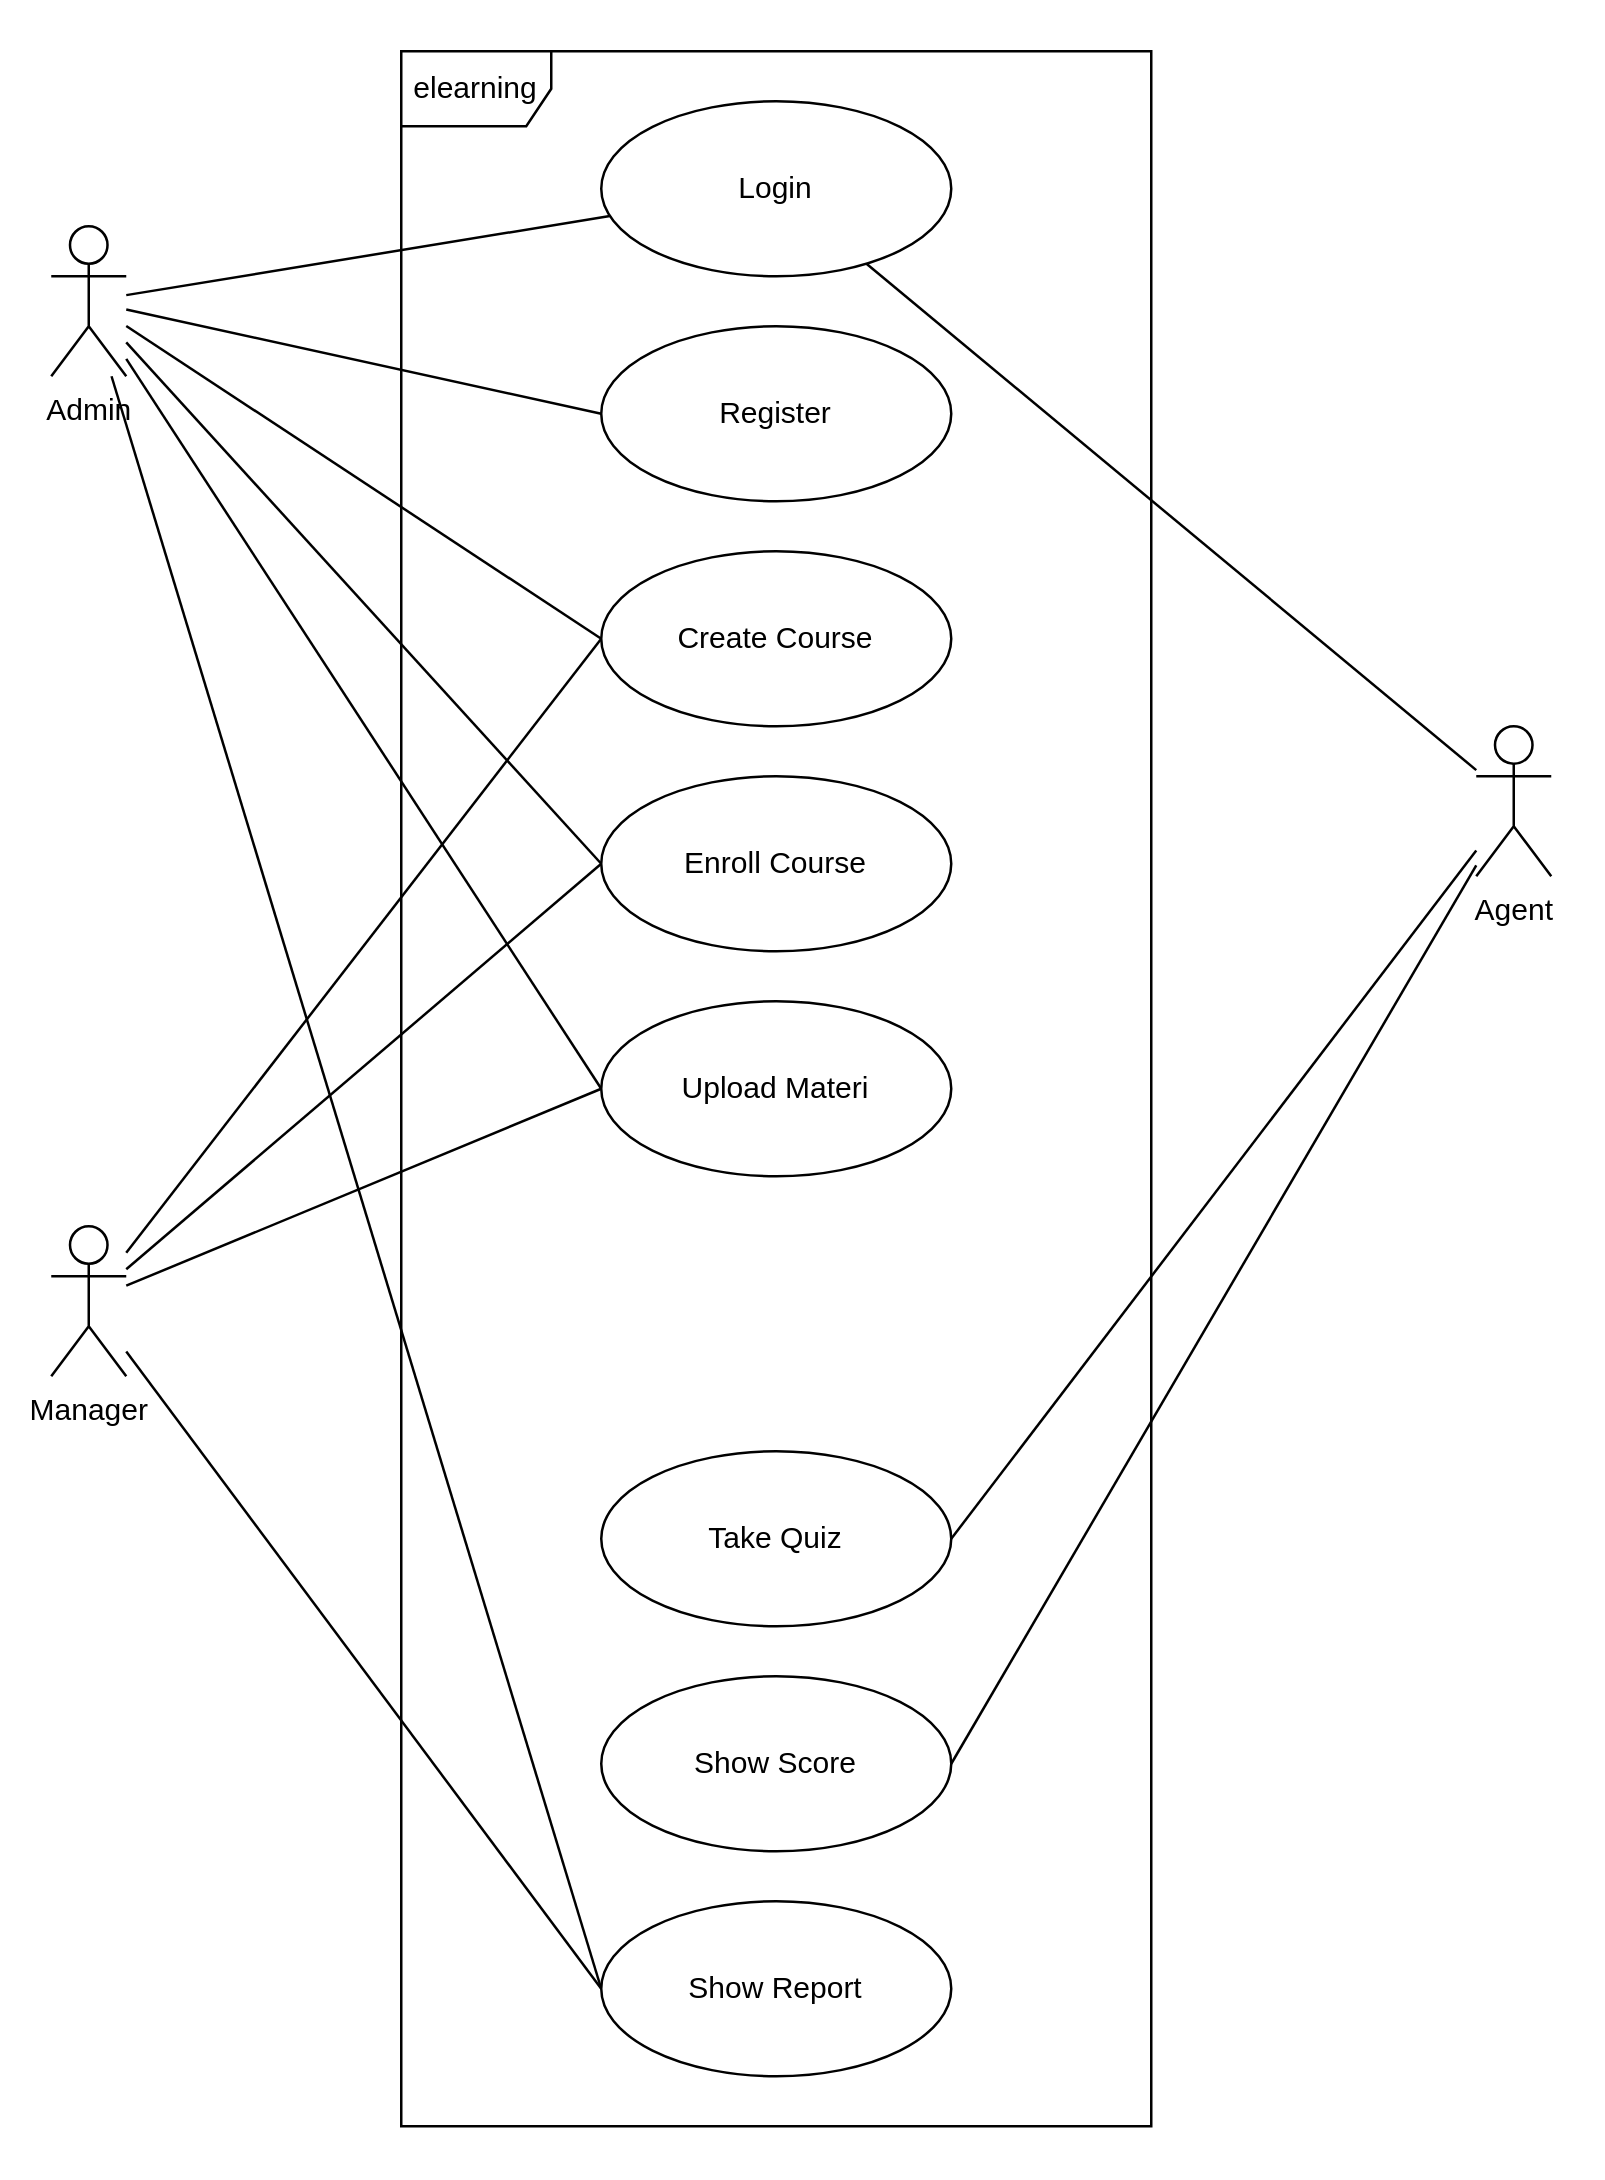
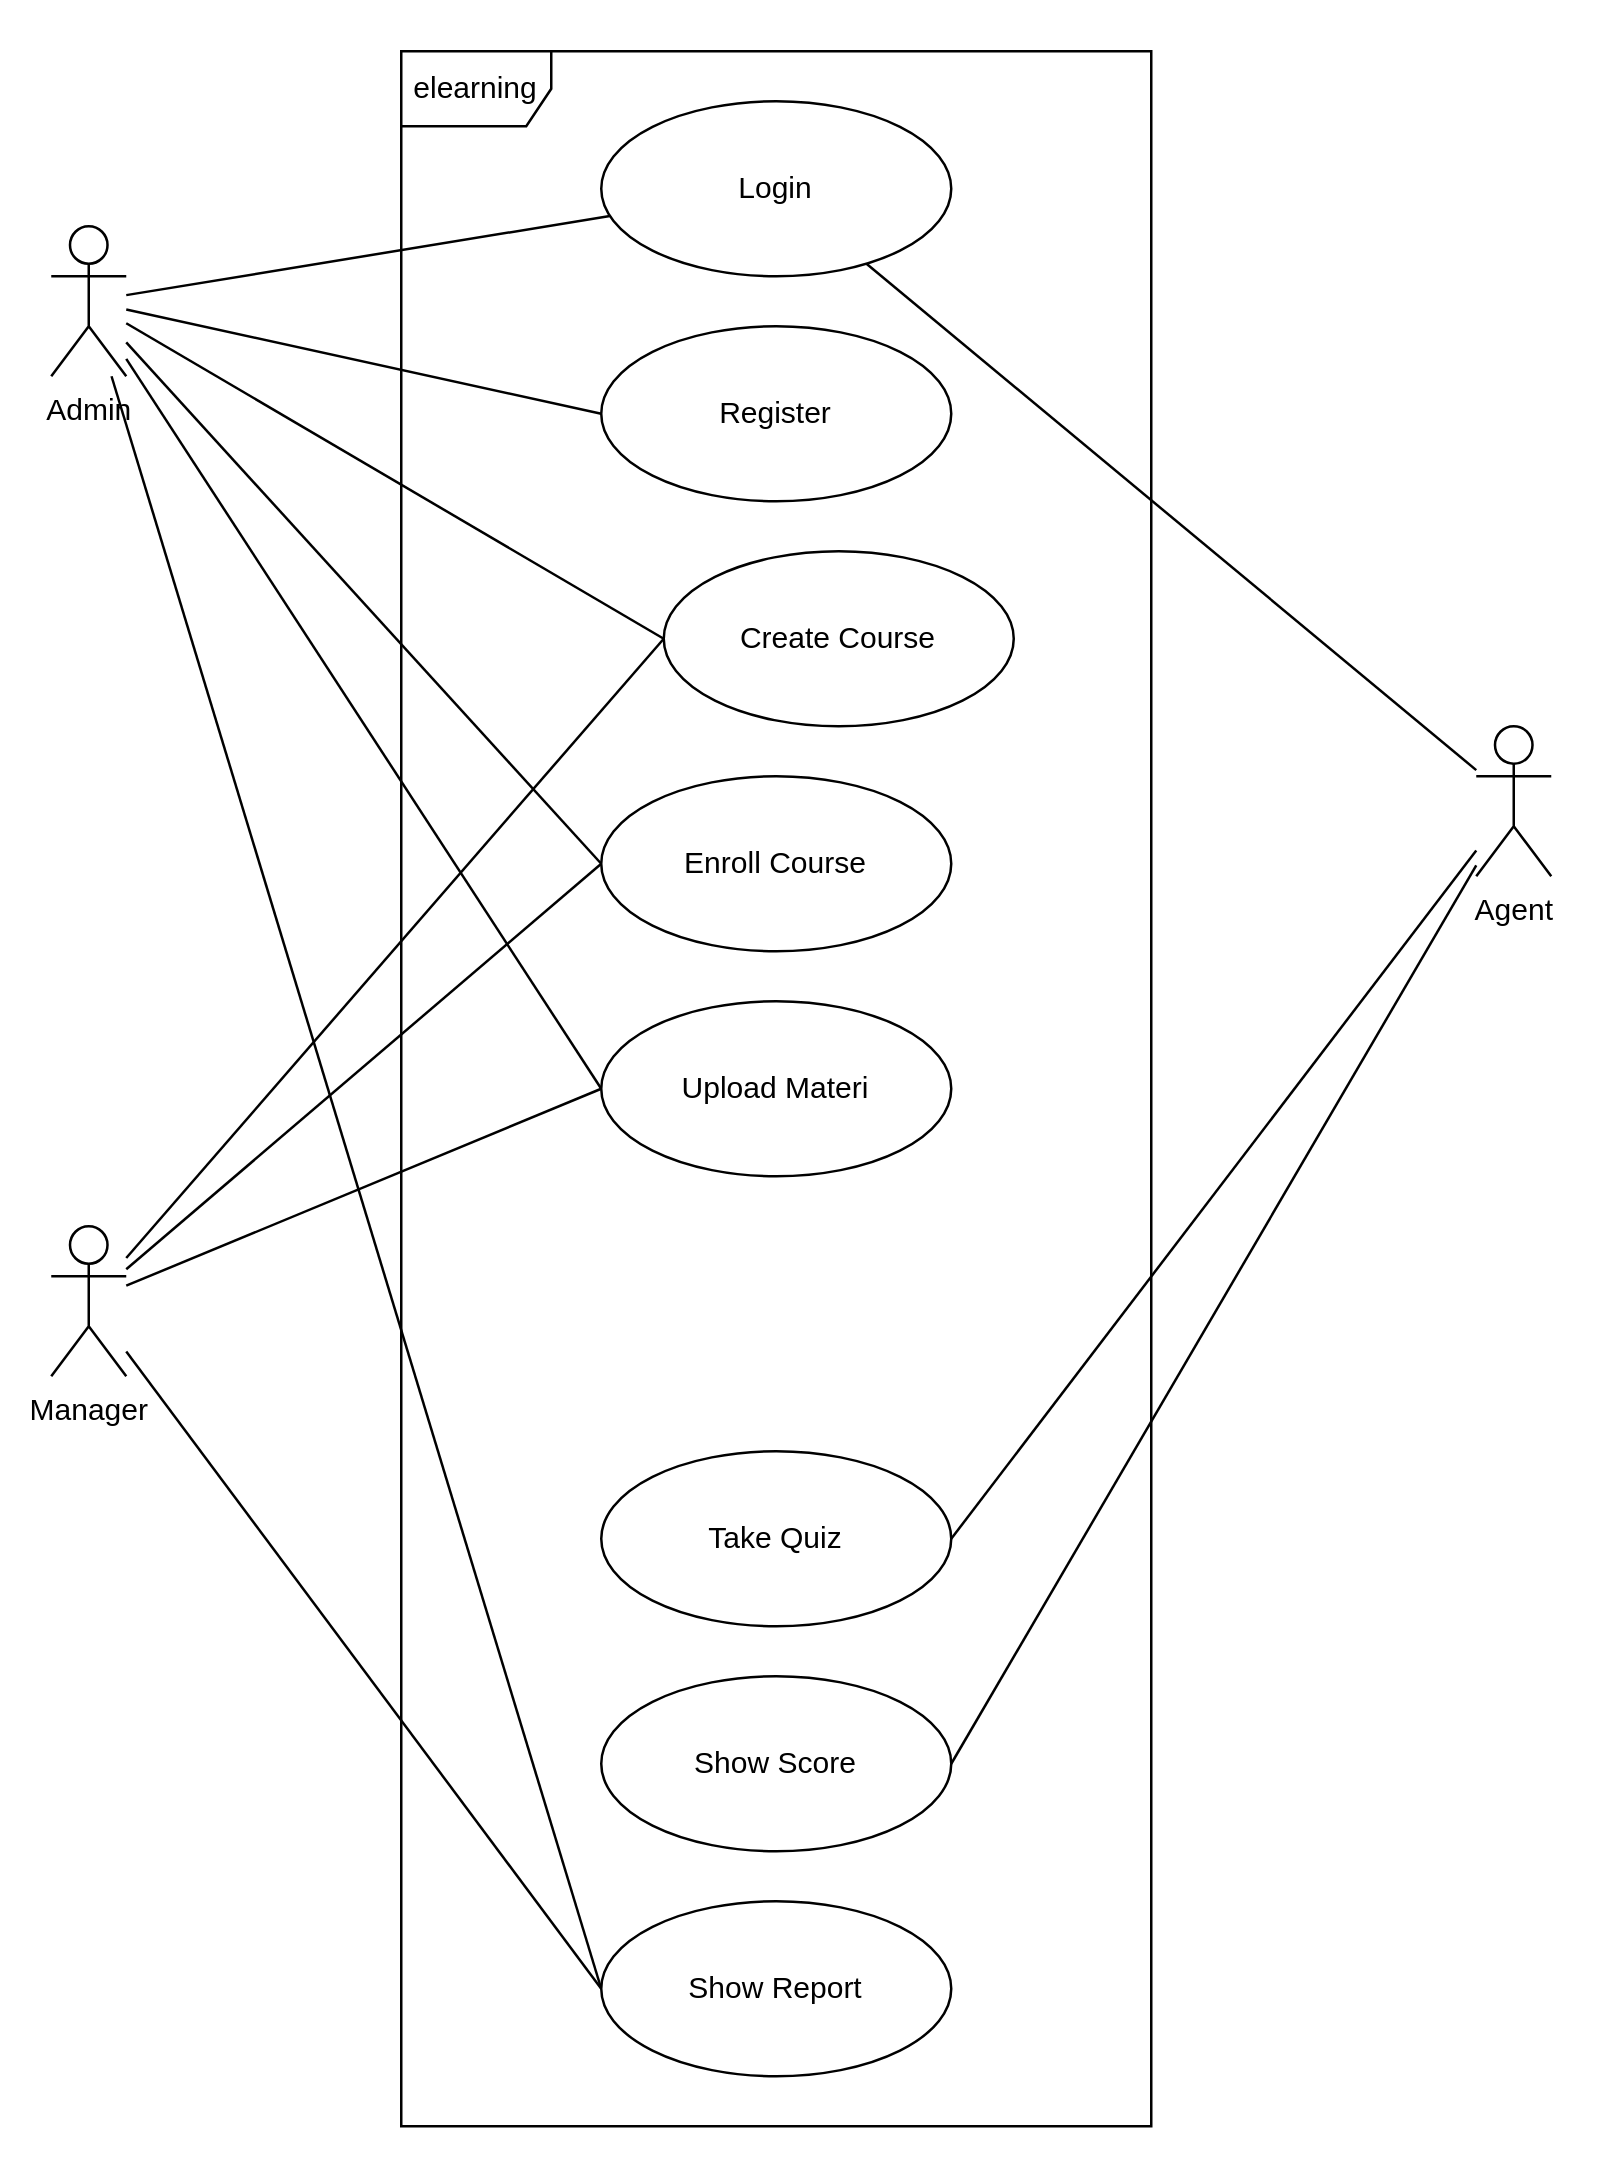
  <mxCell id="0" />
  <mxCell id="1" parent="0" />
  <mxCell id="2" value="elearning" style="shape=umlFrame;whiteSpace=wrap;html=1;" vertex="1" parent="1"><mxGeometry x="160" y="20" width="300" height="830" as="geometry" /></mxCell>
  <mxCell id="3" style="rounded=0;orthogonalLoop=1;jettySize=auto;html=1;endArrow=none;endFill=0;" edge="1" parent="1" source="9" target="19"><mxGeometry relative="1" as="geometry" /></mxCell>
  <mxCell id="4" style="edgeStyle=none;rounded=0;orthogonalLoop=1;jettySize=auto;html=1;entryX=0;entryY=0.5;entryDx=0;entryDy=0;endArrow=none;endFill=0;" edge="1" parent="1" source="9" target="20"><mxGeometry relative="1" as="geometry" /></mxCell>
  <mxCell id="5" style="edgeStyle=none;rounded=0;orthogonalLoop=1;jettySize=auto;html=1;entryX=0;entryY=0.5;entryDx=0;entryDy=0;endArrow=none;endFill=0;" edge="1" parent="1" source="9" target="21"><mxGeometry relative="1" as="geometry" /></mxCell>
  <mxCell id="6" style="edgeStyle=none;rounded=0;orthogonalLoop=1;jettySize=auto;html=1;entryX=0;entryY=0.5;entryDx=0;entryDy=0;endArrow=none;endFill=0;" edge="1" parent="1" source="9" target="22"><mxGeometry relative="1" as="geometry" /></mxCell>
  <mxCell id="7" style="edgeStyle=none;rounded=0;orthogonalLoop=1;jettySize=auto;html=1;entryX=0;entryY=0.5;entryDx=0;entryDy=0;endArrow=none;endFill=0;" edge="1" parent="1" source="9" target="23"><mxGeometry relative="1" as="geometry" /></mxCell>
  <mxCell id="8" style="edgeStyle=none;rounded=0;orthogonalLoop=1;jettySize=auto;html=1;entryX=0;entryY=0.5;entryDx=0;entryDy=0;endArrow=none;endFill=0;" edge="1" parent="1" source="9" target="26"><mxGeometry relative="1" as="geometry" /></mxCell>
  <mxCell id="9" value="Admin" style="shape=umlActor;verticalLabelPosition=bottom;verticalAlign=top;html=1;" vertex="1" parent="1"><mxGeometry x="20" y="90" width="30" height="60" as="geometry" /></mxCell>
  <mxCell id="10" style="edgeStyle=none;rounded=0;orthogonalLoop=1;jettySize=auto;html=1;entryX=0;entryY=0.5;entryDx=0;entryDy=0;endArrow=none;endFill=0;" edge="1" parent="1" source="14" target="21"><mxGeometry relative="1" as="geometry" /></mxCell>
  <mxCell id="11" style="edgeStyle=none;rounded=0;orthogonalLoop=1;jettySize=auto;html=1;entryX=0;entryY=0.5;entryDx=0;entryDy=0;endArrow=none;endFill=0;" edge="1" parent="1" source="14" target="22"><mxGeometry relative="1" as="geometry" /></mxCell>
  <mxCell id="12" style="edgeStyle=none;rounded=0;orthogonalLoop=1;jettySize=auto;html=1;entryX=0;entryY=0.5;entryDx=0;entryDy=0;endArrow=none;endFill=0;" edge="1" parent="1" source="14" target="23"><mxGeometry relative="1" as="geometry" /></mxCell>
  <mxCell id="13" style="edgeStyle=none;rounded=0;orthogonalLoop=1;jettySize=auto;html=1;entryX=0;entryY=0.5;entryDx=0;entryDy=0;endArrow=none;endFill=0;" edge="1" parent="1" source="14" target="26"><mxGeometry relative="1" as="geometry" /></mxCell>
  <mxCell id="14" value="Manager" style="shape=umlActor;verticalLabelPosition=bottom;verticalAlign=top;html=1;" vertex="1" parent="1"><mxGeometry x="20" y="490" width="30" height="60" as="geometry" /></mxCell>
  <mxCell id="15" style="edgeStyle=none;rounded=0;orthogonalLoop=1;jettySize=auto;html=1;endArrow=none;endFill=0;" edge="1" parent="1" source="18" target="19"><mxGeometry relative="1" as="geometry" /></mxCell>
  <mxCell id="16" style="edgeStyle=none;rounded=0;orthogonalLoop=1;jettySize=auto;html=1;entryX=1;entryY=0.5;entryDx=0;entryDy=0;endArrow=none;endFill=0;" edge="1" parent="1" source="18" target="24"><mxGeometry relative="1" as="geometry" /></mxCell>
  <mxCell id="17" style="edgeStyle=none;rounded=0;orthogonalLoop=1;jettySize=auto;html=1;entryX=1;entryY=0.5;entryDx=0;entryDy=0;endArrow=none;endFill=0;" edge="1" parent="1" source="18" target="25"><mxGeometry relative="1" as="geometry" /></mxCell>
  <mxCell id="18" value="Agent" style="shape=umlActor;verticalLabelPosition=bottom;verticalAlign=top;html=1;" vertex="1" parent="1"><mxGeometry x="590" y="290" width="30" height="60" as="geometry" /></mxCell>
  <mxCell id="19" value="Login" style="ellipse;whiteSpace=wrap;html=1;" vertex="1" parent="1"><mxGeometry x="240" y="40" width="140" height="70" as="geometry" /></mxCell>
  <mxCell id="20" value="Register" style="ellipse;whiteSpace=wrap;html=1;" vertex="1" parent="1"><mxGeometry x="240" y="130" width="140" height="70" as="geometry" /></mxCell>
- <mxCell id="21" value="Create Course" style="ellipse;whiteSpace=wrap;html=1;" vertex="1" parent="1"><mxGeometry x="240" y="220" width="140" height="70" as="geometry" /></mxCell>
+ <mxCell id="21" value="Create Course" style="ellipse;whiteSpace=wrap;html=1;" vertex="1" parent="1"><mxGeometry x="265" y="220" width="140" height="70" as="geometry" /></mxCell>
  <mxCell id="22" value="Enroll Course" style="ellipse;whiteSpace=wrap;html=1;" vertex="1" parent="1"><mxGeometry x="240" y="310" width="140" height="70" as="geometry" /></mxCell>
  <mxCell id="23" value="Upload Materi" style="ellipse;whiteSpace=wrap;html=1;" vertex="1" parent="1"><mxGeometry x="240" y="400" width="140" height="70" as="geometry" /></mxCell>
  <mxCell id="24" value="Take Quiz" style="ellipse;whiteSpace=wrap;html=1;" vertex="1" parent="1"><mxGeometry x="240" y="580" width="140" height="70" as="geometry" /></mxCell>
  <mxCell id="25" value="Show Score" style="ellipse;whiteSpace=wrap;html=1;" vertex="1" parent="1"><mxGeometry x="240" y="670" width="140" height="70" as="geometry" /></mxCell>
  <mxCell id="26" value="Show Report" style="ellipse;whiteSpace=wrap;html=1;" vertex="1" parent="1"><mxGeometry x="240" y="760" width="140" height="70" as="geometry" /></mxCell>
